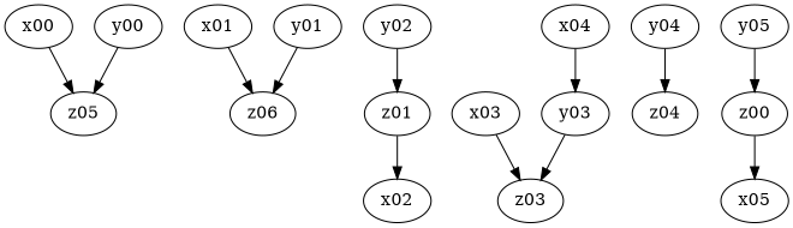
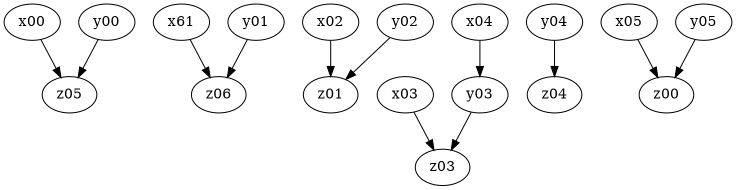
  digraph {
    x00
    z05
    y00
    n4 [label=z06]
-   x01
+   x01 [label=x61]
    y01
    x02
    z01
    y02
    x03
    z03
    y03
    x04
    y04
    z04
    x05
    z00
    y05
    x00 -> z05
    y00 -> z05
    x01 -> n4
    y01 -> n4
-   z01 -> x02
+   x02 -> z01
    y02 -> z01
    x03 -> z03
    y03 -> z03
    x04 -> y03
    y04 -> z04
-   z00 -> x05
+   x05 -> z00
    y05 -> z00
  }
